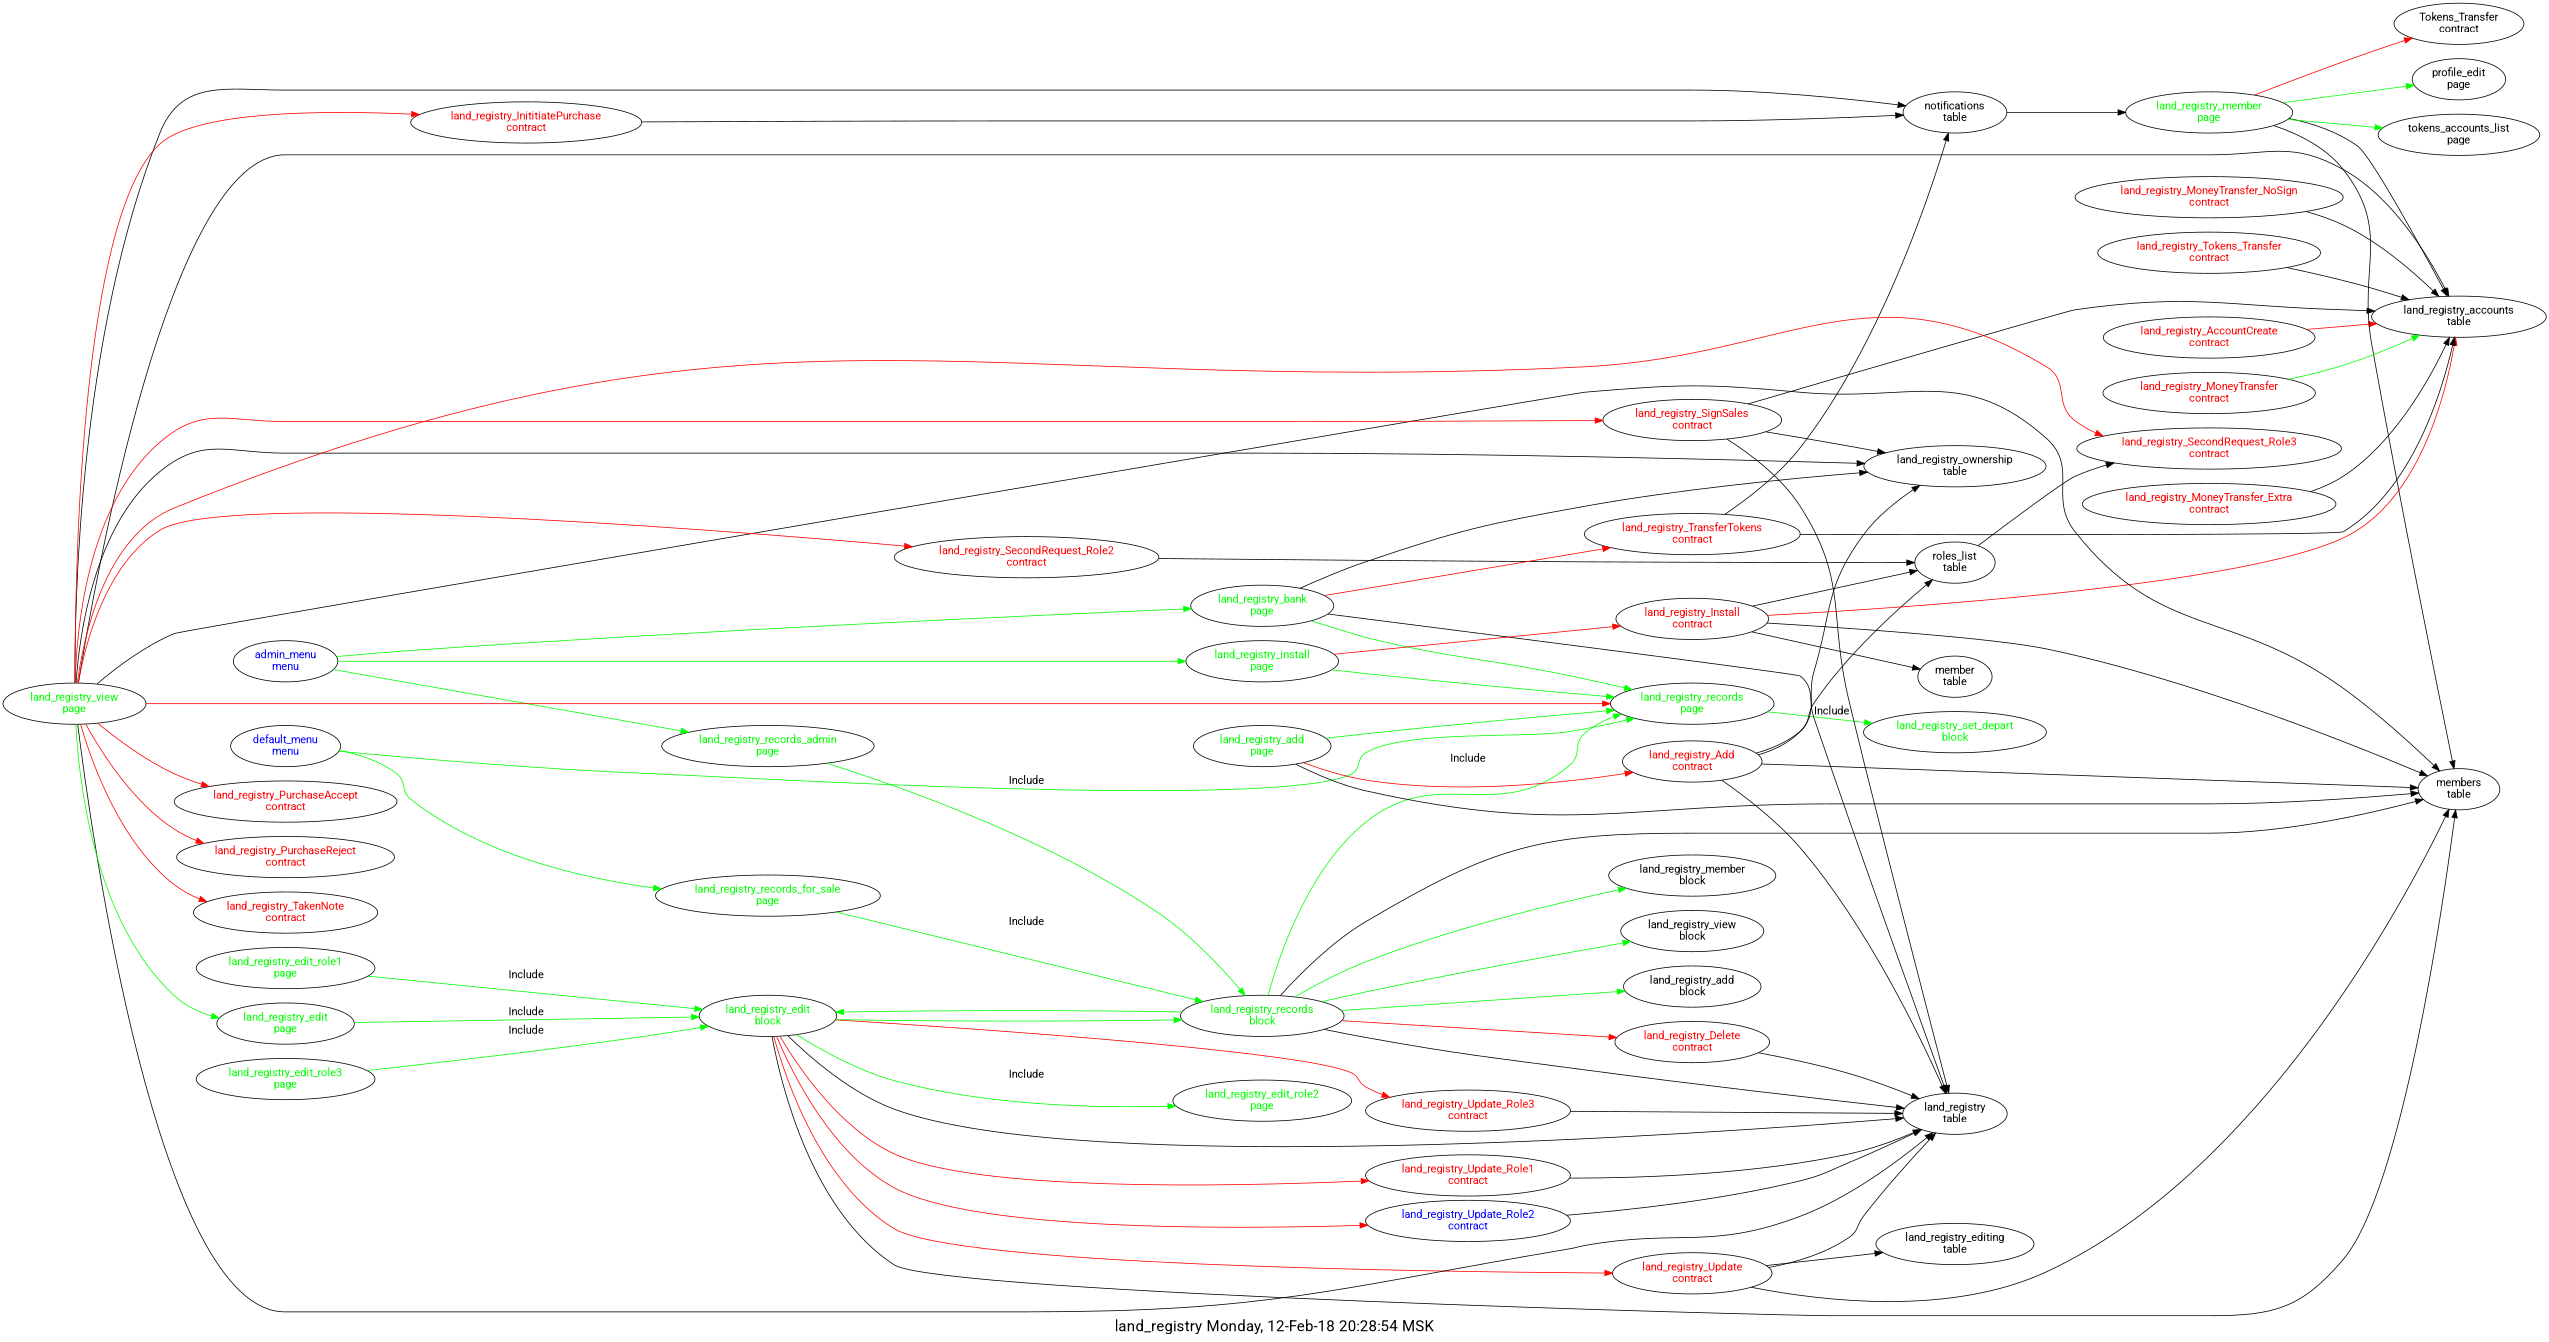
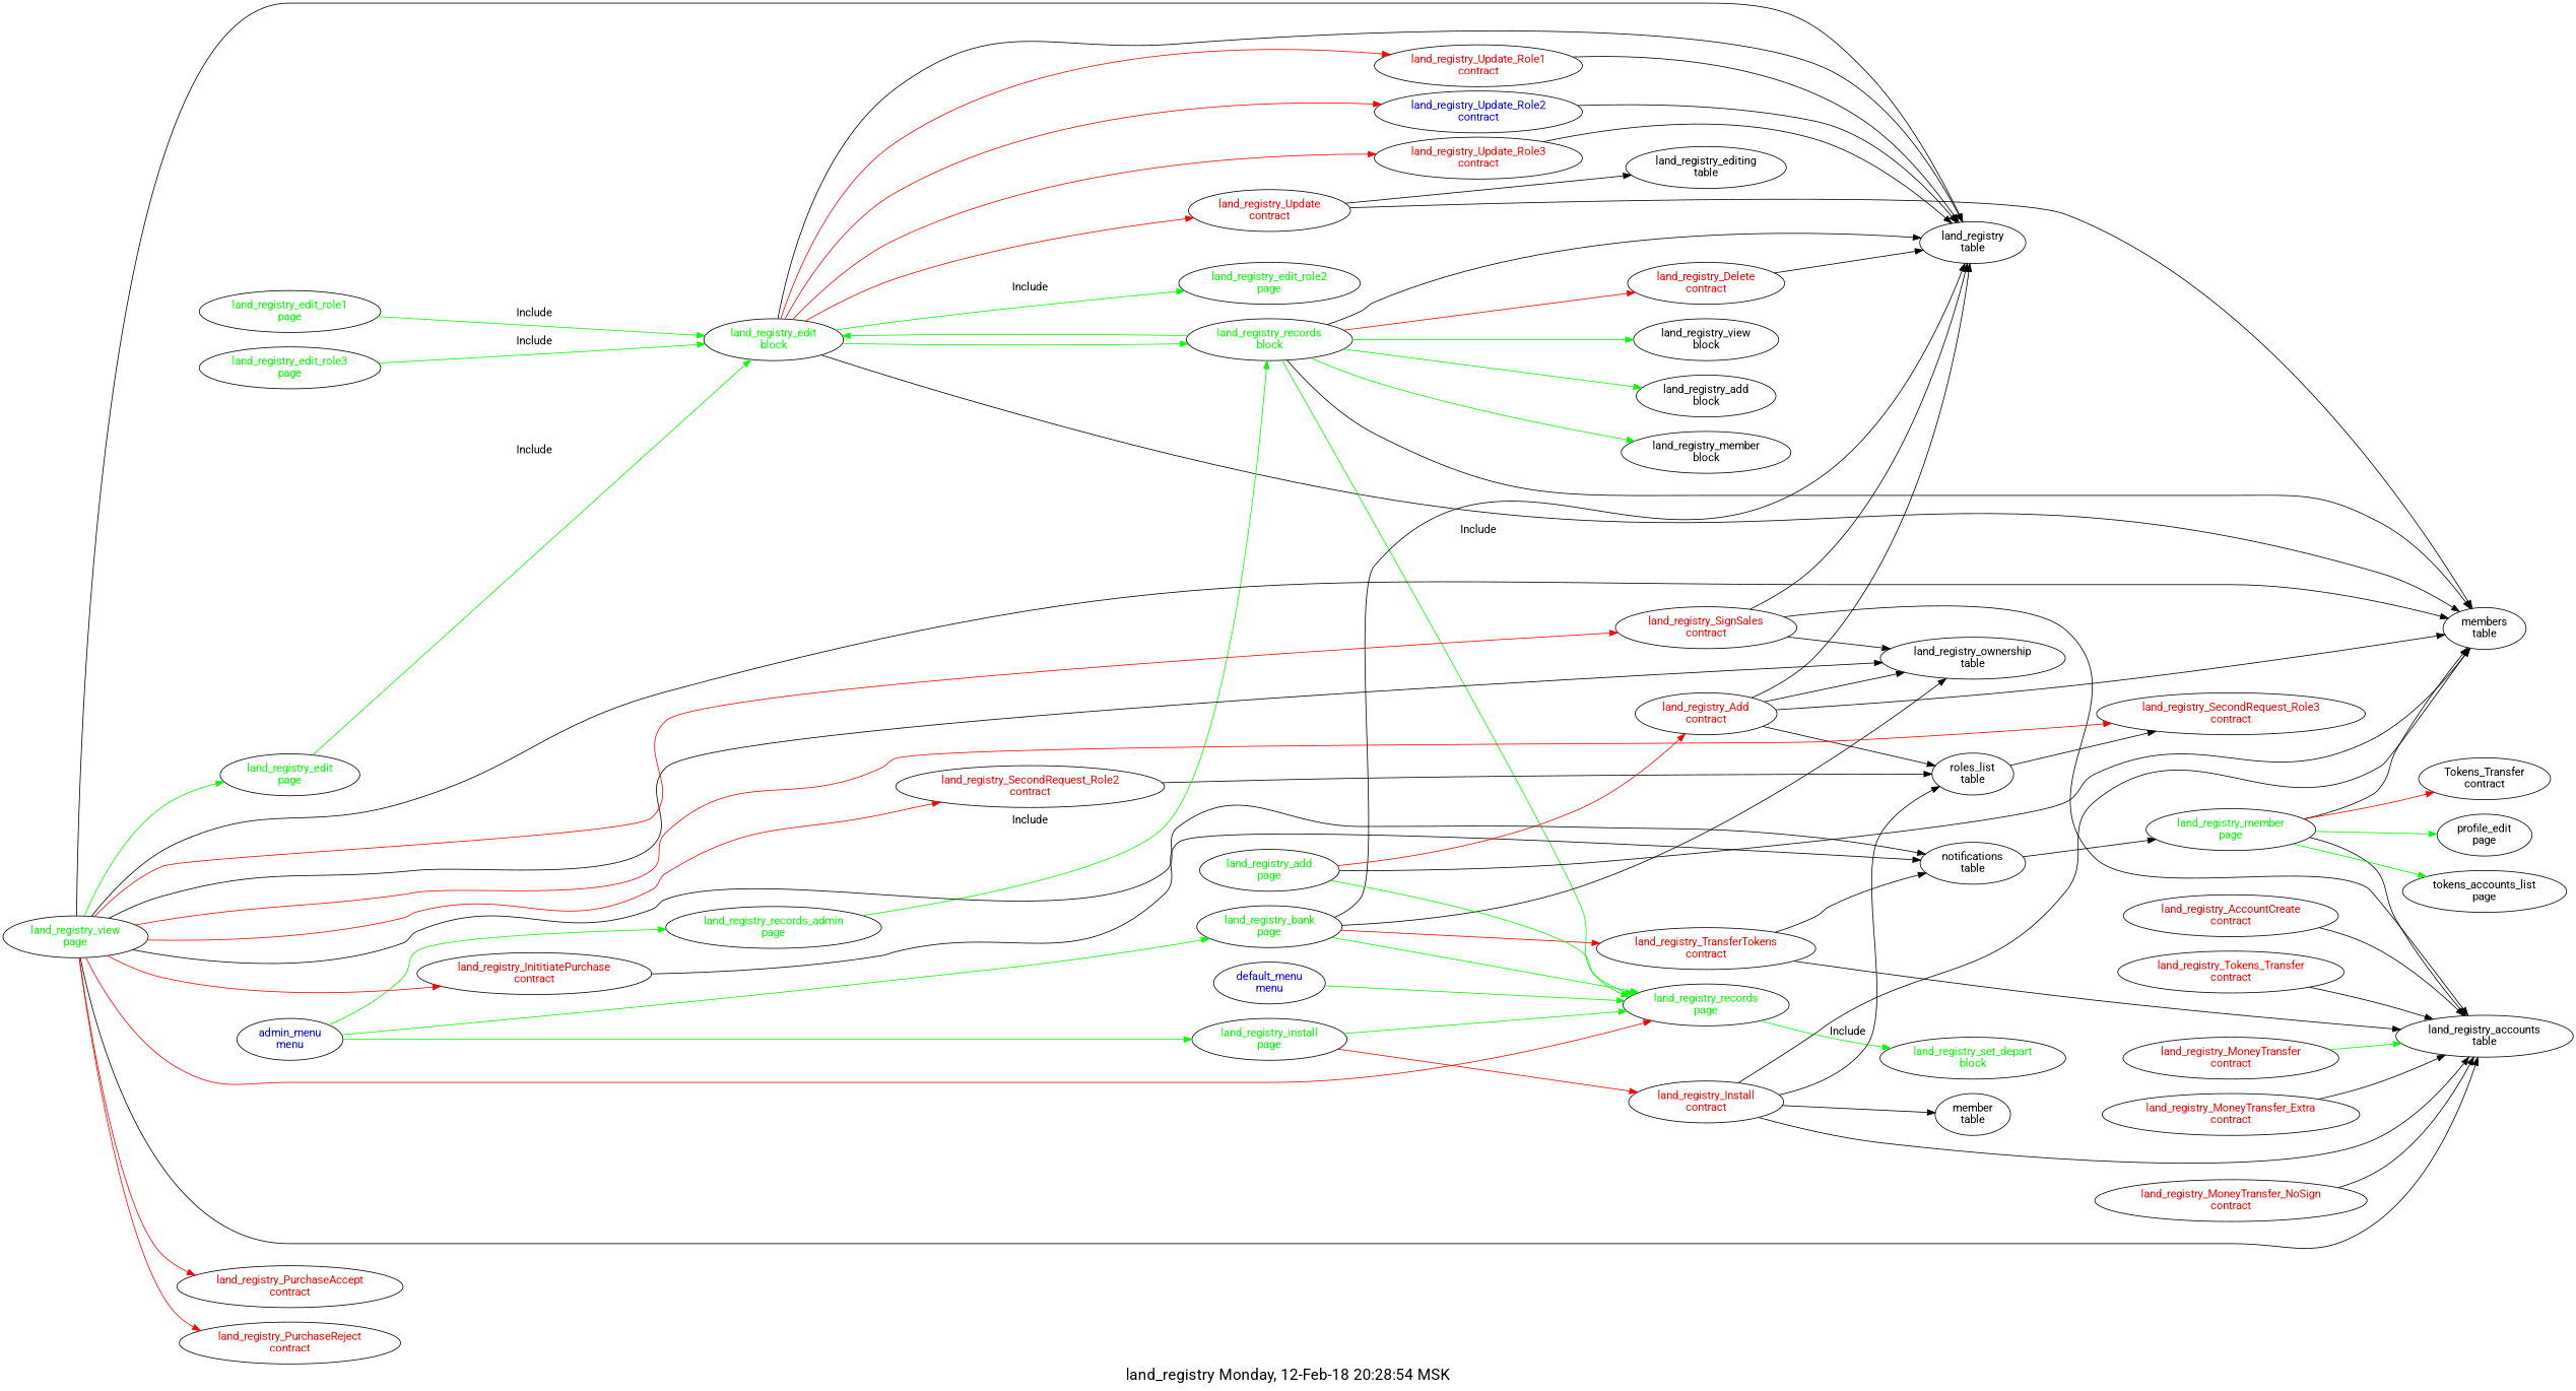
  digraph {
    fontname=Roboto
    fontsize=20.0
    label="land_registry Monday, 12-Feb-18 20:28:54 MSK"
    rankdir=LR
    node [fontcolor=red fontname=Roboto group=contracts]
    edge [fontname=Roboto]
    "land_registry_edit\nblock" [fontcolor=green group=blocks]
    "land_registry_Update_Role1\ncontract"
    "land_registry_Update_Role2\ncontract" [fontcolor=blue]
    "land_registry_Update_Role3\ncontract"
    "land_registry_Update\ncontract"
    "land_registry\ntable" [fontcolor="" group=""]
    "members\ntable" [fontcolor="" group=""]
    "land_registry_records\nblock" [fontcolor=green group=blocks]
    "land_registry_edit_role2\npage" [fontcolor=green group=pages]
    "land_registry_editing\ntable" [fontcolor="" group=""]
    "land_registry_Delete\ncontract"
    "land_registry_member\nblock" [fontcolor="" group=""]
    "land_registry_view\nblock" [fontcolor="" group=""]
    "land_registry_add\nblock" [fontcolor="" group=""]
    "land_registry_records\npage" [fontcolor=green group=pages]
    "land_registry_set_depart\nblock" [fontcolor=green group=blocks]
    "land_registry_accounts\ntable" [fontcolor="" group=""]
    "land_registry_AccountCreate\ncontract"
    "land_registry_Add\ncontract"
    "roles_list\ntable" [fontcolor="" group=""]
    "land_registry_ownership\ntable" [fontcolor="" group=""]
    "land_registry_SecondRequest_Role3\ncontract"
    "notifications\ntable" [fontcolor="" group=""]
    "land_registry_InititiatePurchase\ncontract"
    "land_registry_member\npage" [fontcolor=green group=pages]
    "land_registry_Install\ncontract"
    "member\ntable" [fontcolor="" group=""]
    "land_registry_MoneyTransfer\ncontract"
    "land_registry_MoneyTransfer_Extra\ncontract"
    "land_registry_MoneyTransfer_NoSign\ncontract"
    "land_registry_SecondRequest_Role2\ncontract"
    "land_registry_SignSales\ncontract"
    "land_registry_Tokens_Transfer\ncontract"
    "land_registry_TransferTokens\ncontract"
    "admin_menu\nmenu" [fontcolor=blue group=menus]
    "land_registry_records_admin\npage" [fontcolor=green group=pages]
    "land_registry_bank\npage" [fontcolor=green group=pages]
    "land_registry_install\npage" [fontcolor=green group=pages]
    "default_menu\nmenu" [fontcolor=blue group=menus]
-   "land_registry_records_for_sale\npage" [fontcolor=green group=pages]
    "land_registry_add\npage" [fontcolor=green group=pages]
    "land_registry_edit\npage" [fontcolor=green group=pages]
    "land_registry_edit_role1\npage" [fontcolor=green group=pages]
    "land_registry_edit_role3\npage" [fontcolor=green group=pages]
    "Tokens_Transfer\ncontract" [fontcolor="" group=""]
    "profile_edit\npage" [fontcolor="" group=""]
    "tokens_accounts_list\npage" [fontcolor="" group=""]
    "land_registry_view\npage" [fontcolor=green group=pages]
    "land_registry_PurchaseAccept\ncontract"
    "land_registry_PurchaseReject\ncontract"
-   "land_registry_TakenNote\ncontract"
    "land_registry_edit\nblock" -> "land_registry_Update_Role1\ncontract" [color=red]
    "land_registry_edit\nblock" -> "land_registry_Update_Role2\ncontract" [color=red]
    "land_registry_edit\nblock" -> "land_registry_Update_Role3\ncontract" [color=red]
    "land_registry_edit\nblock" -> "land_registry_Update\ncontract" [color=red]
    "land_registry_edit\nblock" -> "land_registry\ntable"
    "land_registry_edit\nblock" -> "members\ntable"
    "land_registry_edit\nblock" -> "land_registry_records\nblock" [color=green]
    "land_registry_edit\nblock" -> "land_registry_edit_role2\npage" [color=green label=Include]
    "land_registry_Update_Role1\ncontract" -> "land_registry\ntable"
    "land_registry_Update_Role2\ncontract" -> "land_registry\ntable"
    "land_registry_Update_Role3\ncontract" -> "land_registry\ntable"
-   "land_registry_Update\ncontract" -> "land_registry\ntable"
    "land_registry_Update\ncontract" -> "members\ntable"
    "land_registry_Update\ncontract" -> "land_registry_editing\ntable"
    "land_registry_records\nblock" -> "land_registry_edit\nblock" [color=green]
    "land_registry_records\nblock" -> "land_registry\ntable"
    "land_registry_records\nblock" -> "members\ntable"
    "land_registry_records\nblock" -> "land_registry_Delete\ncontract" [color=red]
    "land_registry_records\nblock" -> "land_registry_member\nblock" [color=green]
    "land_registry_records\nblock" -> "land_registry_view\nblock" [color=green]
    "land_registry_records\nblock" -> "land_registry_add\nblock" [color=green]
    "land_registry_records\nblock" -> "land_registry_records\npage" [color=green label=Include]
    "land_registry_Delete\ncontract" -> "land_registry\ntable"
    "land_registry_records\npage" -> "land_registry_set_depart\nblock" [color=green label=Include]
-   "land_registry_AccountCreate\ncontract" -> "land_registry_accounts\ntable" [color=red]
+   "land_registry_AccountCreate\ncontract" -> "land_registry_accounts\ntable"
    "land_registry_Add\ncontract" -> "land_registry\ntable"
    "land_registry_Add\ncontract" -> "members\ntable"
    "land_registry_Add\ncontract" -> "roles_list\ntable"
    "land_registry_Add\ncontract" -> "land_registry_ownership\ntable"
    "roles_list\ntable" -> "land_registry_SecondRequest_Role3\ncontract"
    "notifications\ntable" -> "land_registry_member\npage"
    "land_registry_InititiatePurchase\ncontract" -> "notifications\ntable"
    "land_registry_member\npage" -> "members\ntable"
    "land_registry_member\npage" -> "land_registry_accounts\ntable"
    "land_registry_member\npage" -> "Tokens_Transfer\ncontract" [color=red]
    "land_registry_member\npage" -> "profile_edit\npage" [color=green]
    "land_registry_member\npage" -> "tokens_accounts_list\npage" [color=green]
    "land_registry_Install\ncontract" -> "members\ntable"
-   "land_registry_Install\ncontract" -> "land_registry_accounts\ntable" [color=red]
+   "land_registry_Install\ncontract" -> "land_registry_accounts\ntable"
    "land_registry_Install\ncontract" -> "roles_list\ntable"
    "land_registry_Install\ncontract" -> "member\ntable"
    "land_registry_MoneyTransfer\ncontract" -> "land_registry_accounts\ntable" [color=green]
    "land_registry_MoneyTransfer_Extra\ncontract" -> "land_registry_accounts\ntable"
    "land_registry_MoneyTransfer_NoSign\ncontract" -> "land_registry_accounts\ntable"
    "land_registry_SecondRequest_Role2\ncontract" -> "roles_list\ntable"
    "land_registry_SignSales\ncontract" -> "land_registry\ntable"
    "land_registry_SignSales\ncontract" -> "land_registry_accounts\ntable"
    "land_registry_SignSales\ncontract" -> "land_registry_ownership\ntable"
    "land_registry_Tokens_Transfer\ncontract" -> "land_registry_accounts\ntable"
    "land_registry_TransferTokens\ncontract" -> "land_registry_accounts\ntable"
    "land_registry_TransferTokens\ncontract" -> "notifications\ntable"
    "admin_menu\nmenu" -> "land_registry_records_admin\npage" [color=green]
    "admin_menu\nmenu" -> "land_registry_bank\npage" [color=green]
    "admin_menu\nmenu" -> "land_registry_install\npage" [color=green]
    "land_registry_records_admin\npage" -> "land_registry_records\nblock" [color=green label=Include]
    "land_registry_bank\npage" -> "land_registry\ntable"
    "land_registry_bank\npage" -> "land_registry_records\npage" [color=green]
    "land_registry_bank\npage" -> "land_registry_ownership\ntable"
    "land_registry_bank\npage" -> "land_registry_TransferTokens\ncontract" [color=red]
    "land_registry_install\npage" -> "land_registry_records\npage" [color=green]
    "land_registry_install\npage" -> "land_registry_Install\ncontract" [color=red]
    "default_menu\nmenu" -> "land_registry_records\npage" [color=green]
-   "default_menu\nmenu" -> "land_registry_records_for_sale\npage" [color=green]
-   "land_registry_records_for_sale\npage" -> "land_registry_records\nblock" [color=green label=Include]
    "land_registry_add\npage" -> "members\ntable"
    "land_registry_add\npage" -> "land_registry_records\npage" [color=green]
    "land_registry_add\npage" -> "land_registry_Add\ncontract" [color=red]
    "land_registry_edit\npage" -> "land_registry_edit\nblock" [color=green label=Include]
    "land_registry_edit_role1\npage" -> "land_registry_edit\nblock" [color=green label=Include]
    "land_registry_edit_role3\npage" -> "land_registry_edit\nblock" [color=green label=Include]
    "land_registry_view\npage" -> "land_registry\ntable"
    "land_registry_view\npage" -> "members\ntable"
    "land_registry_view\npage" -> "land_registry_records\npage" [color=red]
    "land_registry_view\npage" -> "land_registry_accounts\ntable"
    "land_registry_view\npage" -> "land_registry_ownership\ntable"
    "land_registry_view\npage" -> "land_registry_SecondRequest_Role3\ncontract" [color=red]
    "land_registry_view\npage" -> "notifications\ntable"
    "land_registry_view\npage" -> "land_registry_InititiatePurchase\ncontract" [color=red]
    "land_registry_view\npage" -> "land_registry_SecondRequest_Role2\ncontract" [color=red]
    "land_registry_view\npage" -> "land_registry_SignSales\ncontract" [color=red]
    "land_registry_view\npage" -> "land_registry_edit\npage" [color=green]
    "land_registry_view\npage" -> "land_registry_PurchaseAccept\ncontract" [color=red]
    "land_registry_view\npage" -> "land_registry_PurchaseReject\ncontract" [color=red]
-   "land_registry_view\npage" -> "land_registry_TakenNote\ncontract" [color=red]
  }
